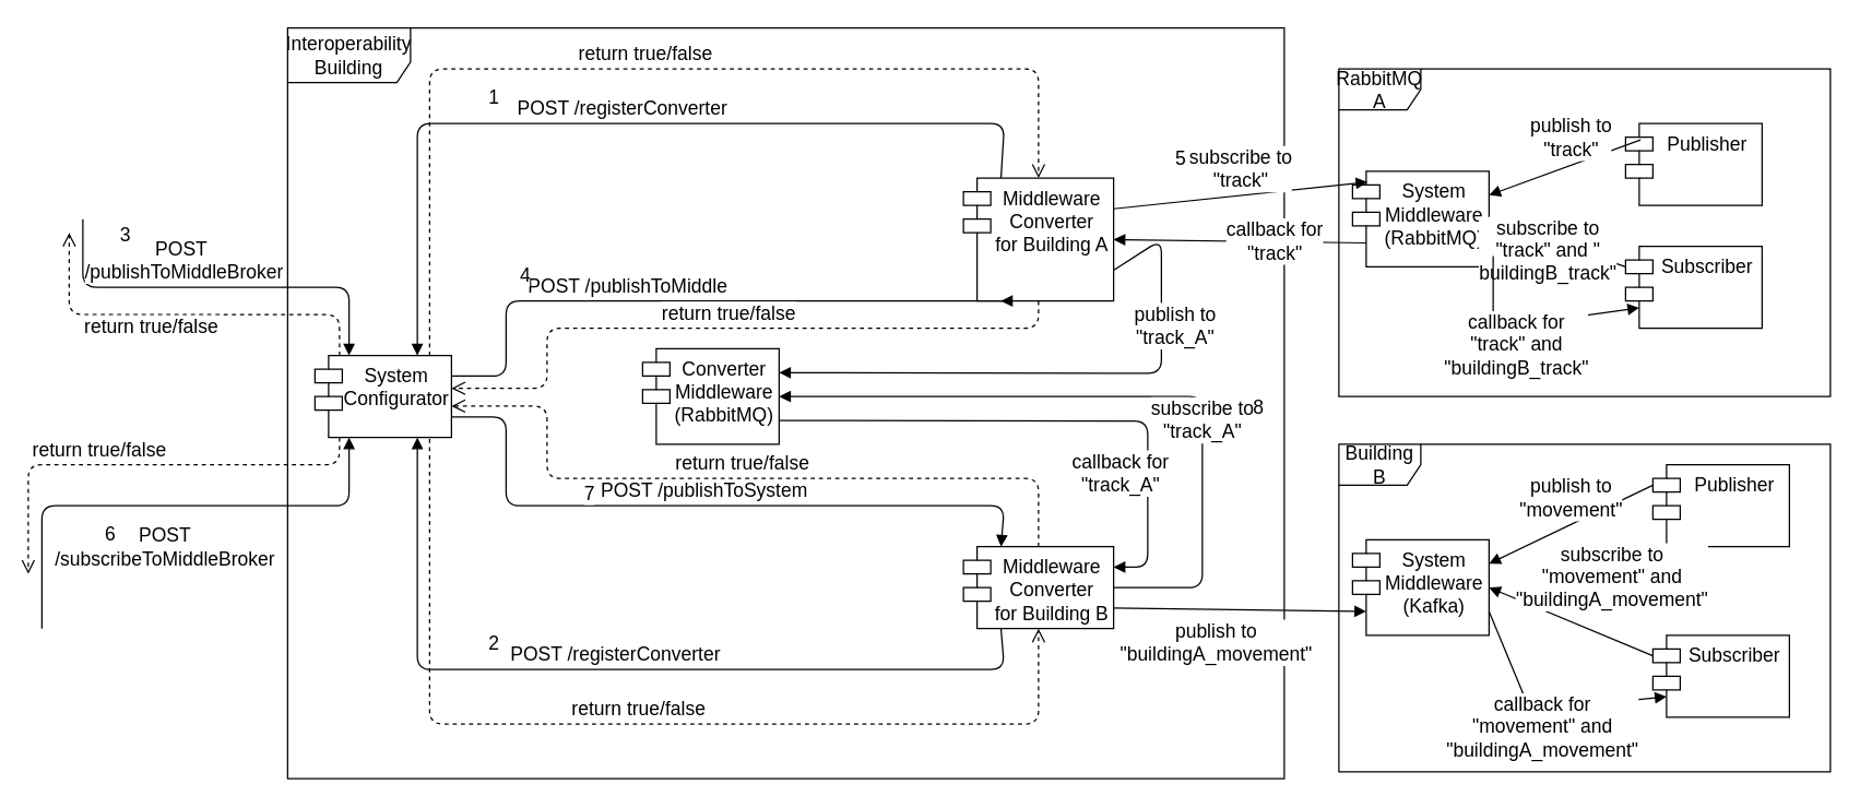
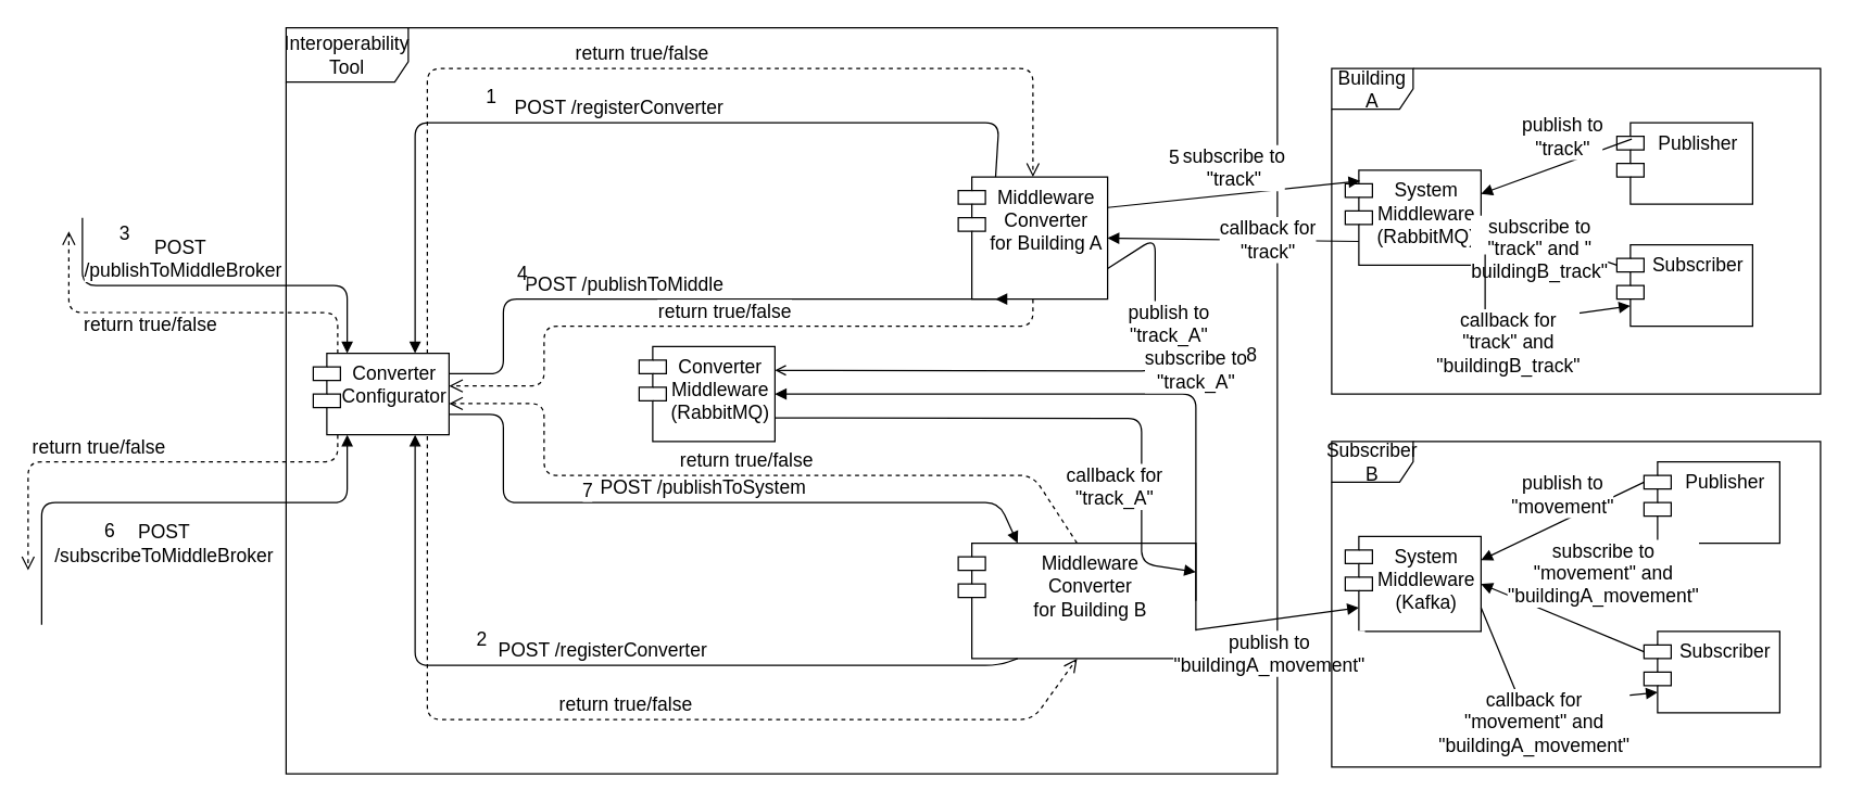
  <mxCell id="0" />
  <mxCell id="1" parent="0" />
- <mxCell id="2" value="Interoperability&lt;br style=&quot;font-size: 14px;&quot;&gt;Building" style="shape=umlFrame;whiteSpace=wrap;html=1;width=90;height=40;fontSize=14;" parent="1" vertex="1"><mxGeometry x="210" y="20" width="730" height="550" as="geometry" /></mxCell>
- <mxCell id="3" value="System&#10;Configurator" style="shape=module;align=left;spacingLeft=20;align=center;verticalAlign=top;fontSize=14;" parent="1" vertex="1"><mxGeometry x="230" y="260" width="100" height="60" as="geometry" /></mxCell>
+ <mxCell id="2" value="Interoperability&lt;br style=&quot;font-size: 14px;&quot;&gt;Tool" style="shape=umlFrame;whiteSpace=wrap;html=1;width=90;height=40;fontSize=14;" parent="1" vertex="1"><mxGeometry x="210" y="20" width="730" height="550" as="geometry" /></mxCell>
+ <mxCell id="3" value="Converter&#10;Configurator" style="shape=module;align=left;spacingLeft=20;align=center;verticalAlign=top;fontSize=14;" parent="1" vertex="1"><mxGeometry x="230" y="260" width="100" height="60" as="geometry" /></mxCell>
  <mxCell id="4" value="Converter&#10;Middleware&#10;(RabbitMQ)" style="shape=module;align=left;spacingLeft=20;align=center;verticalAlign=top;fontSize=14;" parent="1" vertex="1"><mxGeometry x="470" y="255" width="100" height="70" as="geometry" /></mxCell>
  <mxCell id="5" value="Middleware&#10;Converter&#10;for Building A" style="shape=module;align=left;spacingLeft=20;align=center;verticalAlign=top;fontSize=14;" parent="1" vertex="1"><mxGeometry x="705" y="130" width="110" height="90" as="geometry" /></mxCell>
- <mxCell id="6" value="Middleware&#10;Converter&#10;for Building B" style="shape=module;align=left;spacingLeft=20;align=center;verticalAlign=top;fontSize=14;" parent="1" vertex="1"><mxGeometry x="705" y="400" width="110" height="60" as="geometry" /></mxCell>
+ <mxCell id="6" value="Middleware&#10;Converter&#10;for Building B" style="shape=module;align=left;spacingLeft=20;align=center;verticalAlign=top;fontSize=14;" parent="1" vertex="1"><mxGeometry x="705" y="400" width="175" height="85" as="geometry" /></mxCell>
  <mxCell id="7" value="System&#10;Middleware&#10;(RabbitMQ)" style="shape=module;align=left;spacingLeft=20;align=center;verticalAlign=top;fontSize=14;" parent="1" vertex="1"><mxGeometry x="990" y="125" width="100" height="70" as="geometry" /></mxCell>
  <mxCell id="8" value="System&#10;Middleware&#10;(Kafka)" style="shape=module;align=left;spacingLeft=20;align=center;verticalAlign=top;fontSize=14;" parent="1" vertex="1"><mxGeometry x="990" y="395" width="100" height="70" as="geometry" /></mxCell>
  <mxCell id="9" value="Publisher" style="shape=module;align=left;spacingLeft=20;align=center;verticalAlign=top;fontSize=14;" parent="1" vertex="1"><mxGeometry x="1190" y="90" width="100" height="60" as="geometry" /></mxCell>
  <mxCell id="10" value="Subscriber" style="shape=module;align=left;spacingLeft=20;align=center;verticalAlign=top;fontSize=14;" parent="1" vertex="1"><mxGeometry x="1190" y="180" width="100" height="60" as="geometry" /></mxCell>
  <mxCell id="11" value="Subscriber" style="shape=module;align=left;spacingLeft=20;align=center;verticalAlign=top;fontSize=14;" parent="1" vertex="1"><mxGeometry x="1210" y="465" width="100" height="60" as="geometry" /></mxCell>
  <mxCell id="12" value="POST /registerConverter" style="html=1;verticalAlign=bottom;endArrow=block;entryX=0.75;entryY=0;entryDx=0;entryDy=0;exitX=0.25;exitY=0;exitDx=0;exitDy=0;fontSize=14;" parent="1" source="5" target="3" edge="1"><mxGeometry width="80" relative="1" as="geometry"><mxPoint x="680" y="150" as="sourcePoint" /><mxPoint x="760" y="150" as="targetPoint" /><Array as="points"><mxPoint x="735" y="90" /><mxPoint x="305" y="90" /></Array></mxGeometry></mxCell>
  <mxCell id="13" value="1" style="edgeLabel;html=1;align=center;verticalAlign=middle;resizable=0;points=[];fontSize=14;" parent="12" vertex="1" connectable="0"><mxGeometry x="0.263" relative="1" as="geometry"><mxPoint x="-11" y="-20" as="offset" /></mxGeometry></mxCell>
  <mxCell id="14" value="return true/false" style="html=1;verticalAlign=bottom;endArrow=open;dashed=1;endSize=8;entryX=0.5;entryY=0;entryDx=0;entryDy=0;exitX=0.84;exitY=0;exitDx=0;exitDy=0;exitPerimeter=0;fontSize=14;" parent="1" source="3" target="5" edge="1"><mxGeometry relative="1" as="geometry"><mxPoint x="760" y="150" as="sourcePoint" /><mxPoint x="680" y="150" as="targetPoint" /><Array as="points"><mxPoint x="314" y="50" /><mxPoint x="760" y="50" /></Array></mxGeometry></mxCell>
  <mxCell id="15" value="POST /registerConverter" style="html=1;verticalAlign=bottom;endArrow=block;exitX=0.25;exitY=1;exitDx=0;exitDy=0;entryX=0.75;entryY=1;entryDx=0;entryDy=0;fontSize=14;" parent="1" source="6" target="3" edge="1"><mxGeometry width="80" relative="1" as="geometry"><mxPoint x="680" y="150" as="sourcePoint" /><mxPoint x="760" y="150" as="targetPoint" /><Array as="points"><mxPoint x="735" y="490" /><mxPoint x="305" y="490" /></Array></mxGeometry></mxCell>
  <mxCell id="16" value="2" style="edgeLabel;html=1;align=center;verticalAlign=middle;resizable=0;points=[];fontSize=14;" parent="15" vertex="1" connectable="0"><mxGeometry x="0.248" y="-1" relative="1" as="geometry"><mxPoint x="-12" y="-19" as="offset" /></mxGeometry></mxCell>
  <mxCell id="17" value="return true/false" style="html=1;verticalAlign=bottom;endArrow=open;dashed=1;endSize=8;exitX=0.84;exitY=1.017;exitDx=0;exitDy=0;entryX=0.5;entryY=1;entryDx=0;entryDy=0;exitPerimeter=0;fontSize=14;" parent="1" source="3" target="6" edge="1"><mxGeometry relative="1" as="geometry"><mxPoint x="760" y="150" as="sourcePoint" /><mxPoint x="680" y="150" as="targetPoint" /><Array as="points"><mxPoint x="314" y="530" /><mxPoint x="760" y="530" /></Array></mxGeometry></mxCell>
  <mxCell id="18" value="POST&amp;nbsp;&lt;br style=&quot;font-size: 14px;&quot;&gt;/publishToMiddleBroker" style="html=1;verticalAlign=bottom;endArrow=block;entryX=0.25;entryY=0;entryDx=0;entryDy=0;fontSize=14;" parent="1" target="3" edge="1"><mxGeometry x="-0.158" width="80" relative="1" as="geometry"><mxPoint x="60" y="160" as="sourcePoint" /><mxPoint x="248" y="260" as="targetPoint" /><Array as="points"><mxPoint x="60" y="210" /><mxPoint x="255" y="210" /></Array><mxPoint as="offset" /></mxGeometry></mxCell>
  <mxCell id="19" value="3" style="edgeLabel;html=1;align=center;verticalAlign=middle;resizable=0;points=[];fontSize=14;rotation=0;" parent="18" vertex="1" connectable="0"><mxGeometry x="-0.837" relative="1" as="geometry"><mxPoint x="30" y="-13" as="offset" /></mxGeometry></mxCell>
  <mxCell id="20" value="return true/false" style="html=1;verticalAlign=bottom;endArrow=open;dashed=1;endSize=8;exitX=0.18;exitY=0;exitDx=0;exitDy=0;exitPerimeter=0;fontSize=14;" parent="1" source="3" edge="1"><mxGeometry x="0.167" y="20" relative="1" as="geometry"><mxPoint x="320" y="140" as="sourcePoint" /><mxPoint x="50" y="170" as="targetPoint" /><Array as="points"><mxPoint x="248" y="230" /><mxPoint x="50" y="230" /></Array><mxPoint as="offset" /></mxGeometry></mxCell>
  <mxCell id="21" value="POST&lt;br style=&quot;font-size: 14px;&quot;&gt;/subscribeToMiddleBroker" style="html=1;verticalAlign=bottom;endArrow=block;entryX=0.25;entryY=1;entryDx=0;entryDy=0;fontSize=14;" parent="1" target="3" edge="1"><mxGeometry x="-0.014" y="-50" width="80" relative="1" as="geometry"><mxPoint x="30" y="460" as="sourcePoint" /><mxPoint x="320" y="140" as="targetPoint" /><Array as="points"><mxPoint x="30" y="460" /><mxPoint x="30" y="370" /><mxPoint x="255" y="370" /></Array><mxPoint as="offset" /></mxGeometry></mxCell>
  <mxCell id="22" value="6" style="edgeLabel;html=1;align=center;verticalAlign=middle;resizable=0;points=[];fontSize=14;" parent="21" vertex="1" connectable="0"><mxGeometry x="-0.433" y="-1" relative="1" as="geometry"><mxPoint x="36" y="19" as="offset" /></mxGeometry></mxCell>
  <mxCell id="23" value="return true/false" style="html=1;verticalAlign=bottom;endArrow=open;dashed=1;endSize=8;exitX=0.18;exitY=1;exitDx=0;exitDy=0;exitPerimeter=0;fontSize=14;" parent="1" source="3" edge="1"><mxGeometry x="0.195" relative="1" as="geometry"><mxPoint x="320" y="120" as="sourcePoint" /><mxPoint x="20" y="420" as="targetPoint" /><Array as="points"><mxPoint x="248" y="340" /><mxPoint x="20" y="340" /></Array><mxPoint as="offset" /></mxGeometry></mxCell>
  <mxCell id="24" value="POST /publishToMiddle" style="html=1;verticalAlign=bottom;endArrow=block;entryX=0.25;entryY=1;entryDx=0;entryDy=0;exitX=1;exitY=0.25;exitDx=0;exitDy=0;fontSize=14;" parent="1" source="3" target="5" edge="1"><mxGeometry x="-0.204" width="80" relative="1" as="geometry"><mxPoint x="240" y="320" as="sourcePoint" /><mxPoint x="320" y="320" as="targetPoint" /><Array as="points"><mxPoint x="370" y="275" /><mxPoint x="370" y="220" /><mxPoint x="735" y="220" /></Array><mxPoint as="offset" /></mxGeometry></mxCell>
  <mxCell id="25" value="4" style="edgeLabel;html=1;align=center;verticalAlign=middle;resizable=0;points=[];fontSize=14;" parent="24" vertex="1" connectable="0"><mxGeometry x="-0.506" y="1" relative="1" as="geometry"><mxPoint x="-6" y="-19" as="offset" /></mxGeometry></mxCell>
  <mxCell id="26" value="return true/false" style="html=1;verticalAlign=bottom;endArrow=open;dashed=1;endSize=8;entryX=1;entryY=0.4;entryDx=0;entryDy=0;exitX=0.5;exitY=1;exitDx=0;exitDy=0;entryPerimeter=0;fontSize=14;" parent="1" source="5" target="3" edge="1"><mxGeometry relative="1" as="geometry"><mxPoint x="320" y="320" as="sourcePoint" /><mxPoint x="240" y="320" as="targetPoint" /><Array as="points"><mxPoint x="760" y="240" /><mxPoint x="400" y="240" /><mxPoint x="400" y="284" /></Array></mxGeometry></mxCell>
  <mxCell id="27" value="POST /publishToSystem" style="html=1;verticalAlign=bottom;endArrow=block;entryX=0.25;entryY=0;entryDx=0;entryDy=0;exitX=1;exitY=0.75;exitDx=0;exitDy=0;fontSize=14;" parent="1" source="3" target="6" edge="1"><mxGeometry width="80" relative="1" as="geometry"><mxPoint x="240" y="320" as="sourcePoint" /><mxPoint x="320" y="320" as="targetPoint" /><Array as="points"><mxPoint x="370" y="305" /><mxPoint x="370" y="370" /><mxPoint x="735" y="370" /></Array></mxGeometry></mxCell>
  <mxCell id="28" value="7" style="edgeLabel;html=1;align=center;verticalAlign=middle;resizable=0;points=[];fontSize=14;" parent="27" vertex="1" connectable="0"><mxGeometry x="-0.34" y="-1" relative="1" as="geometry"><mxPoint y="-11" as="offset" /></mxGeometry></mxCell>
  <mxCell id="29" value="return true/false" style="html=1;verticalAlign=bottom;endArrow=open;dashed=1;endSize=8;exitX=0.5;exitY=0;exitDx=0;exitDy=0;entryX=1;entryY=0.617;entryDx=0;entryDy=0;entryPerimeter=0;fontSize=14;" parent="1" source="6" target="3" edge="1"><mxGeometry relative="1" as="geometry"><mxPoint x="320" y="320" as="sourcePoint" /><mxPoint x="240" y="320" as="targetPoint" /><Array as="points"><mxPoint x="760" y="350" /><mxPoint x="400" y="350" /><mxPoint x="400" y="297" /></Array></mxGeometry></mxCell>
  <mxCell id="30" value="subscribe to&lt;br style=&quot;font-size: 14px;&quot;&gt;&quot;track&quot;" style="html=1;verticalAlign=bottom;endArrow=block;exitX=1;exitY=0.25;exitDx=0;exitDy=0;entryX=0.11;entryY=0.114;entryDx=0;entryDy=0;entryPerimeter=0;fontSize=14;" parent="1" source="5" target="7" edge="1"><mxGeometry width="80" relative="1" as="geometry"><mxPoint x="710" y="320" as="sourcePoint" /><mxPoint x="970" y="290" as="targetPoint" /></mxGeometry></mxCell>
  <mxCell id="31" value="5" style="edgeLabel;html=1;align=center;verticalAlign=middle;resizable=0;points=[];fontSize=14;" parent="30" vertex="1" connectable="0"><mxGeometry x="-0.404" y="-2" relative="1" as="geometry"><mxPoint x="-7" y="-33" as="offset" /></mxGeometry></mxCell>
  <mxCell id="32" value="callback for&lt;br style=&quot;font-size: 14px;&quot;&gt;&quot;track&quot;" style="html=1;verticalAlign=bottom;endArrow=block;exitX=0;exitY=0.75;exitDx=10;exitDy=0;exitPerimeter=0;entryX=1;entryY=0.5;entryDx=0;entryDy=0;fontSize=14;" parent="1" source="7" target="5" edge="1"><mxGeometry x="-0.281" y="19" width="80" relative="1" as="geometry"><mxPoint x="710" y="310" as="sourcePoint" /><mxPoint x="790" y="310" as="targetPoint" /><mxPoint as="offset" /></mxGeometry></mxCell>
- <mxCell id="33" value="publish to&lt;br style=&quot;font-size: 14px;&quot;&gt;&quot;track_A&quot;" style="html=1;verticalAlign=bottom;endArrow=block;exitX=1;exitY=0.75;exitDx=0;exitDy=0;entryX=1;entryY=0.25;entryDx=0;entryDy=0;fontSize=14;" parent="1" source="5" target="4" edge="1"><mxGeometry x="-0.402" y="10" width="80" relative="1" as="geometry"><mxPoint x="710" y="300" as="sourcePoint" /><mxPoint x="790" y="300" as="targetPoint" /><Array as="points"><mxPoint x="850" y="175" /><mxPoint x="850" y="273" /></Array><mxPoint as="offset" /></mxGeometry></mxCell>
+ <mxCell id="33" value="publish to&lt;br style=&quot;font-size: 14px;&quot;&gt;&quot;track_A&quot;" style="html=1;verticalAlign=bottom;endArrow=open;exitX=1;exitY=0.75;exitDx=0;exitDy=0;entryX=1;entryY=0.25;entryDx=0;entryDy=0;fontSize=14;" parent="1" source="5" target="4" edge="1"><mxGeometry x="-0.402" y="10" width="80" relative="1" as="geometry"><mxPoint x="710" y="300" as="sourcePoint" /><mxPoint x="790" y="300" as="targetPoint" /><Array as="points"><mxPoint x="850" y="175" /><mxPoint x="850" y="273" /></Array><mxPoint as="offset" /></mxGeometry></mxCell>
  <mxCell id="34" value="publish to&lt;br style=&quot;font-size: 14px;&quot;&gt;&quot;buildingA_movement&quot;" style="html=1;verticalAlign=bottom;endArrow=block;exitX=1;exitY=0.75;exitDx=0;exitDy=0;entryX=0;entryY=0.75;entryDx=10;entryDy=0;entryPerimeter=0;fontSize=14;" parent="1" source="6" target="8" edge="1"><mxGeometry x="-0.183" y="-44" width="80" relative="1" as="geometry"><mxPoint x="710" y="290" as="sourcePoint" /><mxPoint x="790" y="290" as="targetPoint" /><mxPoint as="offset" /></mxGeometry></mxCell>
  <mxCell id="35" value="subscribe to&lt;br style=&quot;font-size: 14px;&quot;&gt;&quot;track_A&quot;" style="html=1;verticalAlign=bottom;endArrow=block;exitX=1;exitY=0.5;exitDx=0;exitDy=0;entryX=1;entryY=0.5;entryDx=0;entryDy=0;fontSize=14;" parent="1" source="6" target="4" edge="1"><mxGeometry x="-0.346" width="80" relative="1" as="geometry"><mxPoint x="710" y="270" as="sourcePoint" /><mxPoint x="870" y="330" as="targetPoint" /><Array as="points"><mxPoint x="880" y="430" /><mxPoint x="880" y="290" /></Array><mxPoint as="offset" /></mxGeometry></mxCell>
  <mxCell id="36" value="8" style="edgeLabel;html=1;align=center;verticalAlign=middle;resizable=0;points=[];fontSize=14;" parent="35" vertex="1" connectable="0"><mxGeometry x="-0.389" relative="1" as="geometry"><mxPoint x="40" y="-41" as="offset" /></mxGeometry></mxCell>
  <mxCell id="37" value="callback for&lt;br style=&quot;font-size: 14px;&quot;&gt;&quot;track_A&quot;" style="html=1;verticalAlign=bottom;endArrow=block;exitX=1;exitY=0.75;exitDx=0;exitDy=0;entryX=1;entryY=0.25;entryDx=0;entryDy=0;fontSize=14;" parent="1" source="4" target="6" edge="1"><mxGeometry x="0.631" y="-20" width="80" relative="1" as="geometry"><mxPoint x="710" y="260" as="sourcePoint" /><mxPoint x="790" y="260" as="targetPoint" /><Array as="points"><mxPoint x="840" y="308" /><mxPoint x="840" y="415" /></Array><mxPoint as="offset" /></mxGeometry></mxCell>
  <mxCell id="38" value="publish to&lt;br style=&quot;font-size: 14px;&quot;&gt;&quot;track&quot;" style="html=1;verticalAlign=bottom;endArrow=block;exitX=0.11;exitY=0.2;exitDx=0;exitDy=0;exitPerimeter=0;entryX=1;entryY=0.25;entryDx=0;entryDy=0;fontSize=14;" parent="1" source="9" target="7" edge="1"><mxGeometry x="-0.085" y="-1" width="80" relative="1" as="geometry"><mxPoint x="710" y="250" as="sourcePoint" /><mxPoint x="790" y="250" as="targetPoint" /><mxPoint as="offset" /></mxGeometry></mxCell>
  <mxCell id="39" value="subscribe to&lt;br style=&quot;font-size: 14px;&quot;&gt;&quot;track&quot; and &quot;&lt;br style=&quot;font-size: 14px;&quot;&gt;buildingB_track&quot;" style="html=1;verticalAlign=bottom;endArrow=block;entryX=1;entryY=0.5;entryDx=0;entryDy=0;startArrow=none;exitX=0;exitY=0;exitDx=0;exitDy=15;exitPerimeter=0;fontSize=14;" parent="1" source="10" target="7" edge="1"><mxGeometry x="-0.09" y="34" width="80" relative="1" as="geometry"><mxPoint x="1140" y="160" as="sourcePoint" /><mxPoint x="790" y="230" as="targetPoint" /><mxPoint as="offset" /></mxGeometry></mxCell>
  <mxCell id="40" value="callback for&lt;br style=&quot;font-size: 14px;&quot;&gt;&quot;track&quot; and&lt;br style=&quot;font-size: 14px;&quot;&gt;&quot;buildingB_track&quot;" style="html=1;verticalAlign=bottom;endArrow=block;entryX=0;entryY=0.75;entryDx=10;entryDy=0;entryPerimeter=0;exitX=1.03;exitY=0.886;exitDx=0;exitDy=0;exitPerimeter=0;fontSize=14;" parent="1" source="7" target="10" edge="1"><mxGeometry x="-0.202" y="-42" width="80" relative="1" as="geometry"><mxPoint x="710" y="220" as="sourcePoint" /><mxPoint x="790" y="220" as="targetPoint" /><mxPoint as="offset" /><Array as="points"><mxPoint x="1093" y="240" /></Array></mxGeometry></mxCell>
  <mxCell id="41" value="callback for&lt;br style=&quot;font-size: 14px;&quot;&gt;&quot;movement&quot; and&lt;br style=&quot;font-size: 14px;&quot;&gt;&quot;buildingA_movement&quot;" style="html=1;verticalAlign=bottom;endArrow=block;exitX=1;exitY=0.75;exitDx=0;exitDy=0;entryX=0;entryY=0.75;entryDx=10;entryDy=0;entryPerimeter=0;fontSize=14;" parent="1" source="8" target="11" edge="1"><mxGeometry x="-0.072" y="-42" width="80" relative="1" as="geometry"><mxPoint x="710" y="190" as="sourcePoint" /><mxPoint x="790" y="190" as="targetPoint" /><mxPoint y="-1" as="offset" /><Array as="points"><mxPoint x="1120" y="520" /></Array></mxGeometry></mxCell>
  <mxCell id="42" value="Publisher" style="shape=module;align=left;spacingLeft=20;align=center;verticalAlign=top;fontSize=14;" parent="1" vertex="1"><mxGeometry x="1210" y="340" width="100" height="60" as="geometry" /></mxCell>
  <mxCell id="43" value="subscribe to&lt;br style=&quot;font-size: 14px;&quot;&gt;&quot;movement&quot; and&lt;br style=&quot;font-size: 14px;&quot;&gt;&quot;buildingA_movement&quot;" style="html=1;verticalAlign=bottom;endArrow=block;entryX=1;entryY=0.5;entryDx=0;entryDy=0;exitX=0;exitY=0;exitDx=0;exitDy=15;exitPerimeter=0;startArrow=none;fontSize=14;" parent="1" source="11" target="8" edge="1"><mxGeometry x="-0.396" y="-16" width="80" relative="1" as="geometry"><mxPoint x="1090" y="630" as="sourcePoint" /><mxPoint x="1170" y="630" as="targetPoint" /><mxPoint as="offset" /></mxGeometry></mxCell>
  <mxCell id="44" value="publish to&lt;br style=&quot;font-size: 14px;&quot;&gt;&quot;movement&quot;" style="html=1;verticalAlign=bottom;endArrow=block;exitX=0;exitY=0;exitDx=0;exitDy=15;exitPerimeter=0;entryX=1;entryY=0.25;entryDx=0;entryDy=0;fontSize=14;" parent="1" source="42" target="8" edge="1"><mxGeometry width="80" relative="1" as="geometry"><mxPoint x="1010" y="600" as="sourcePoint" /><mxPoint x="1090" y="600" as="targetPoint" /></mxGeometry></mxCell>
- <mxCell id="45" value="RabbitMQ A" style="shape=umlFrame;whiteSpace=wrap;html=1;fontSize=14;" parent="1" vertex="1"><mxGeometry x="980" y="50" width="360" height="240" as="geometry" /></mxCell>
- <mxCell id="46" value="Building B" style="shape=umlFrame;whiteSpace=wrap;html=1;fontSize=14;" parent="1" vertex="1"><mxGeometry x="980" y="325" width="360" height="240" as="geometry" /></mxCell>
+ <mxCell id="45" value="Building A" style="shape=umlFrame;whiteSpace=wrap;html=1;fontSize=14;" parent="1" vertex="1"><mxGeometry x="980" y="50" width="360" height="240" as="geometry" /></mxCell>
+ <mxCell id="46" value="Subscriber B" style="shape=umlFrame;whiteSpace=wrap;html=1;fontSize=14;" parent="1" vertex="1"><mxGeometry x="980" y="325" width="360" height="240" as="geometry" /></mxCell>
